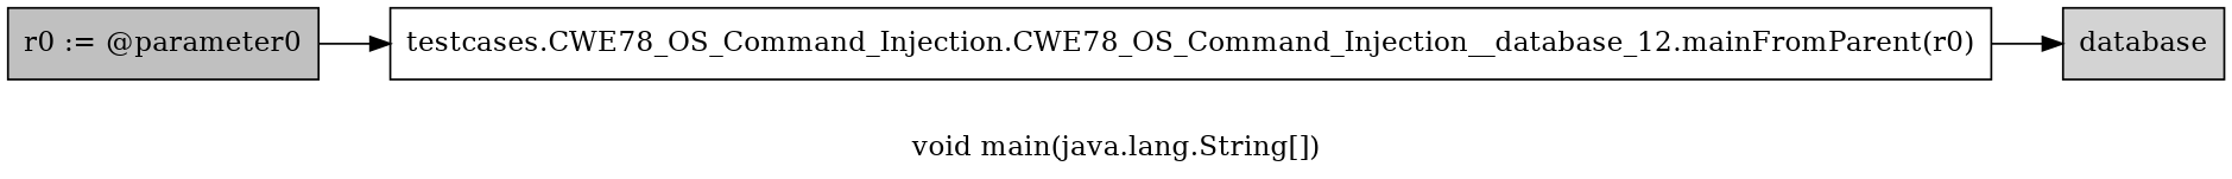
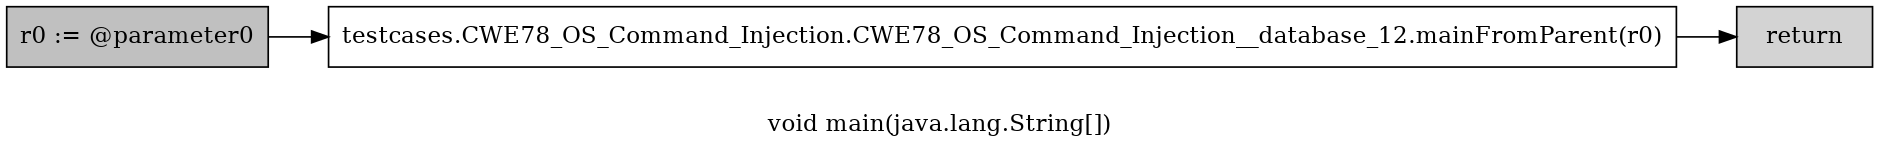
  digraph {
    label="void main(java.lang.String[])"
    rankdir=LR
    node [shape=box style=filled]
    n1 [fillcolor=gray label="r0 := @parameter0"]
    n2 [label="testcases.CWE78_OS_Command_Injection.CWE78_OS_Command_Injection__database_12.mainFromParent(r0)" style=""]
-   n3 [fillcolor=lightgray label=database]
+   n3 [fillcolor=lightgray label=return]
    n1 -> n2
    n2 -> n3
  }
